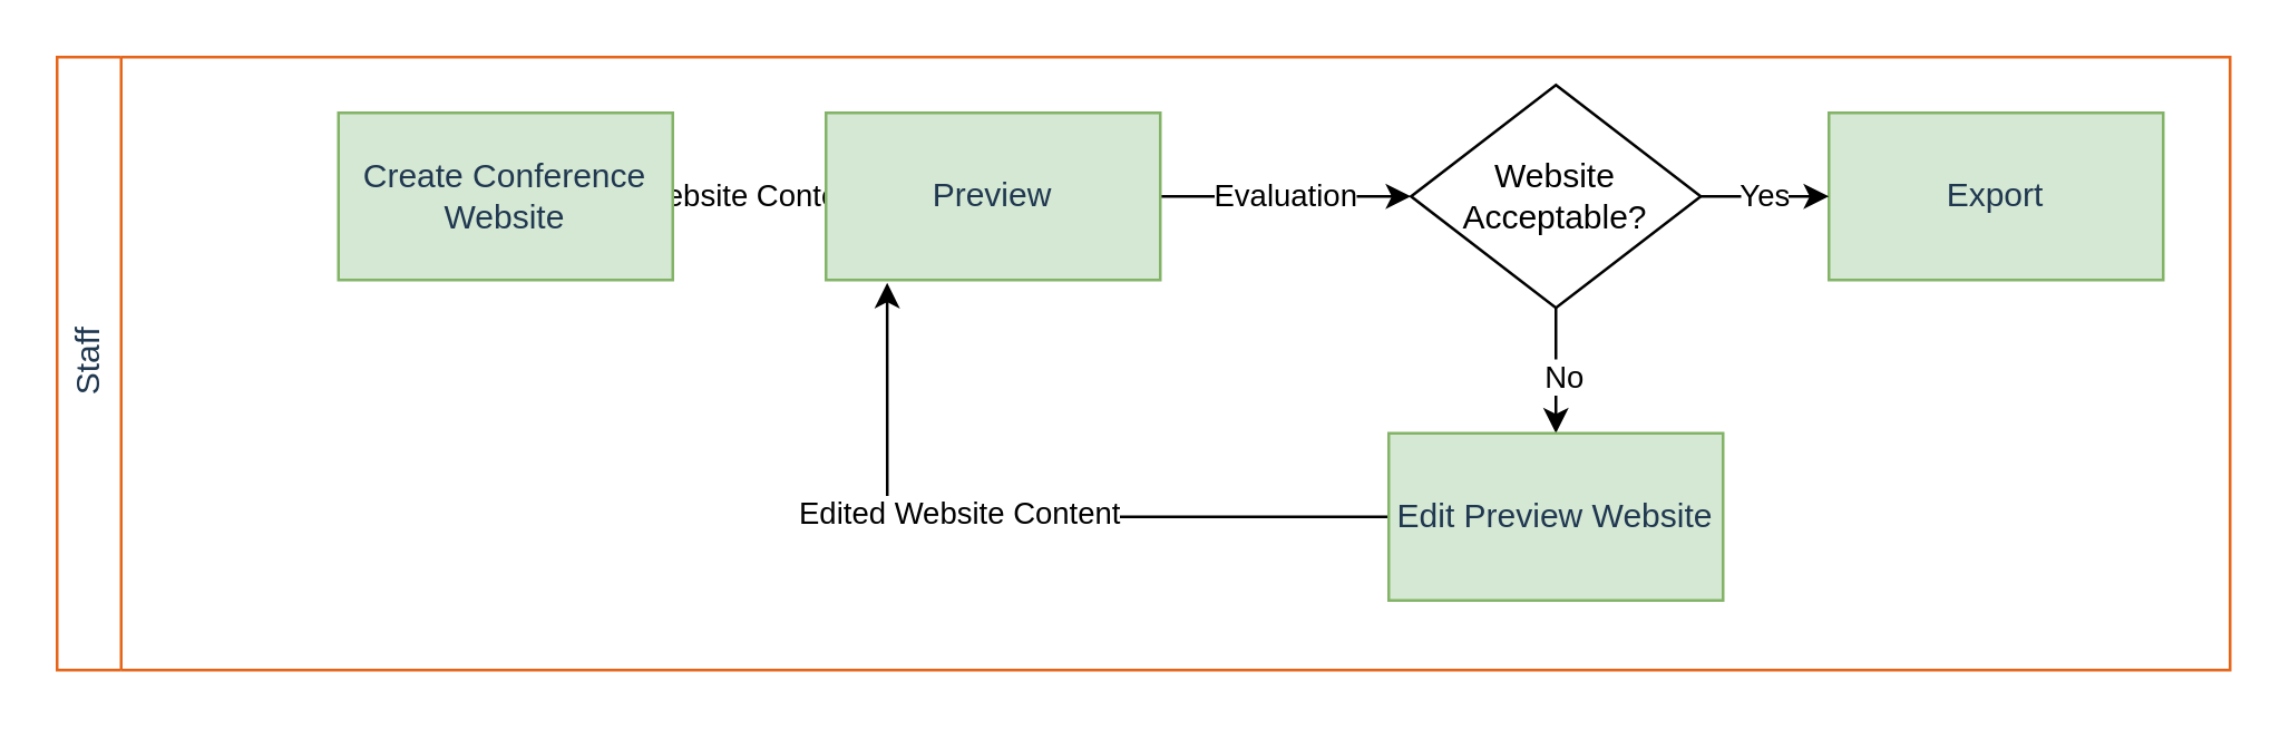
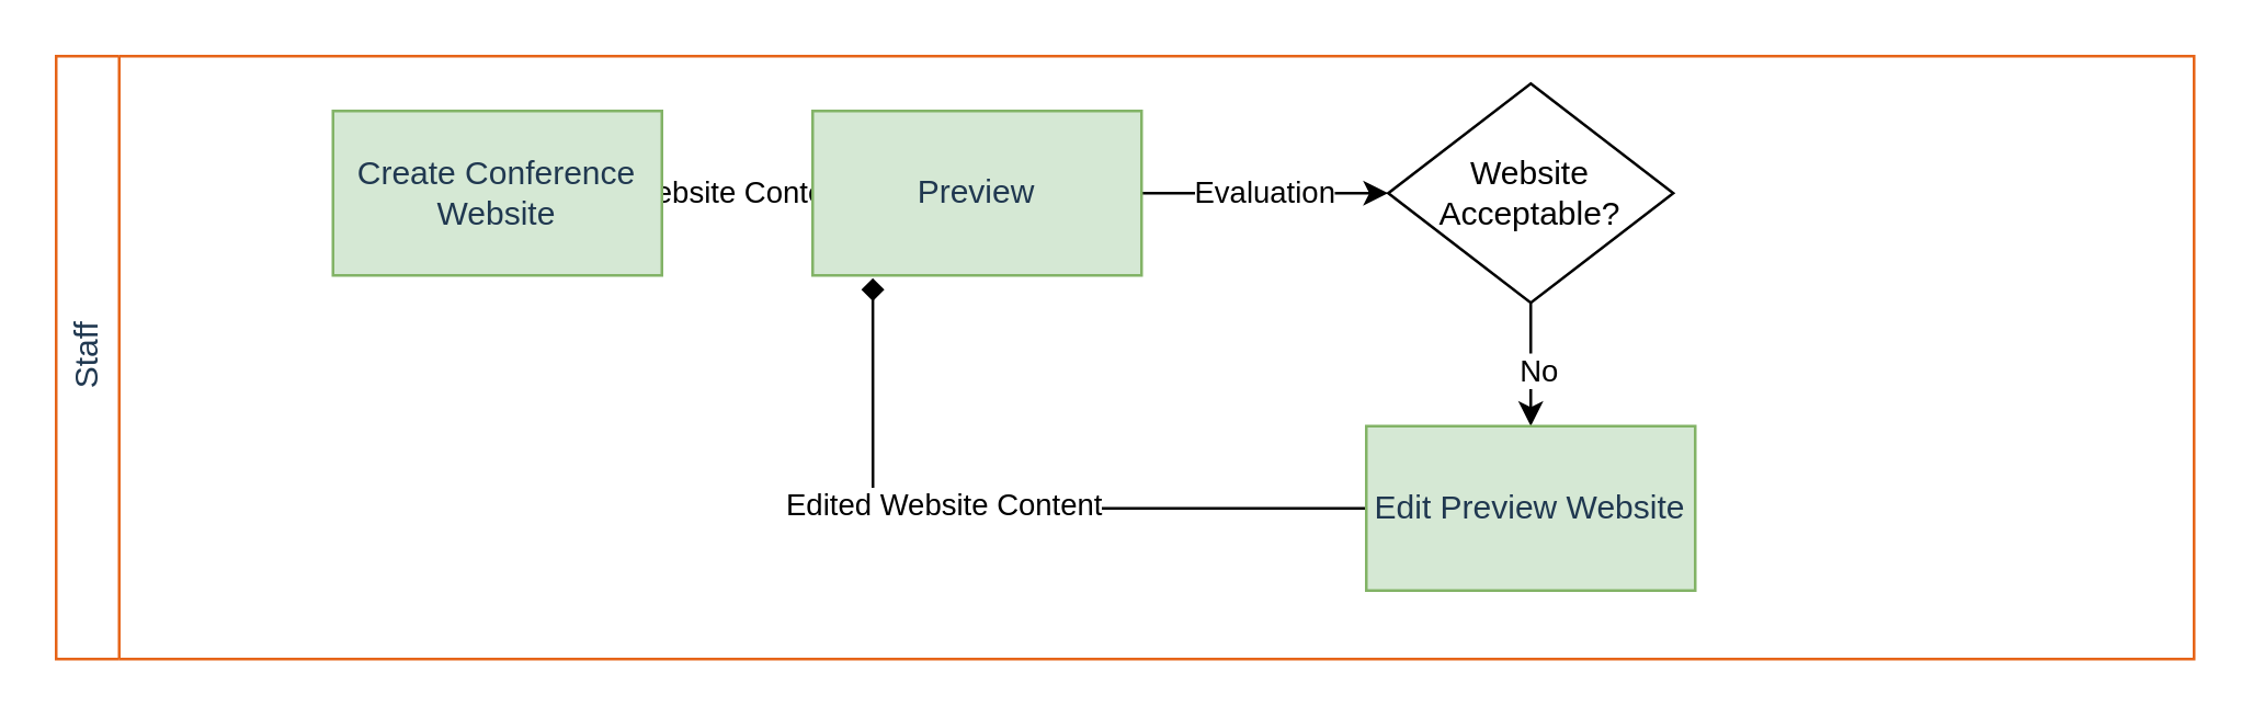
  <mxCell id="0" />
  <mxCell id="1" parent="0" />
  <mxCell id="2" value="&lt;span style=&quot;font-weight: normal;&quot;&gt;&lt;font color=&quot;#203850&quot;&gt;Staff&lt;/font&gt;&lt;/span&gt;" style="swimlane;horizontal=0;whiteSpace=wrap;html=1;strokeColor=#E66418;" vertex="1" parent="1"><mxGeometry x="20" y="20" width="780" height="220" as="geometry"><mxRectangle x="100" y="10" width="40" height="150" as="alternateBounds" /></mxGeometry></mxCell>
  <mxCell id="3" value="Website Content" style="edgeStyle=orthogonalEdgeStyle;rounded=0;orthogonalLoop=1;jettySize=auto;html=1;entryX=0;entryY=0.5;entryDx=0;entryDy=0;" edge="1" parent="2" source="4" target="6"><mxGeometry relative="1" as="geometry" /></mxCell>
  <mxCell id="4" value="&lt;font color=&quot;#203850&quot;&gt;Create Conference Website&lt;/font&gt;" style="rounded=0;whiteSpace=wrap;html=1;fillColor=#d5e8d4;strokeColor=#82b366;" vertex="1" parent="2"><mxGeometry x="101" y="20" width="120" height="60" as="geometry" /></mxCell>
  <mxCell id="5" value="Evaluation" style="edgeStyle=orthogonalEdgeStyle;rounded=0;orthogonalLoop=1;jettySize=auto;html=1;entryX=0;entryY=0.5;entryDx=0;entryDy=0;" edge="1" parent="2" source="6" target="11"><mxGeometry relative="1" as="geometry" /></mxCell>
  <mxCell id="6" value="&lt;font color=&quot;#203850&quot;&gt;Preview&lt;/font&gt;" style="rounded=0;whiteSpace=wrap;html=1;fillColor=#d5e8d4;strokeColor=#82b366;" vertex="1" parent="2"><mxGeometry x="276" y="20" width="120" height="60" as="geometry" /></mxCell>
- <mxCell id="7" value="&lt;font color=&quot;#203850&quot;&gt;Export&lt;/font&gt;" style="rounded=0;whiteSpace=wrap;html=1;fillColor=#d5e8d4;strokeColor=#82b366;" vertex="1" parent="2"><mxGeometry x="636" y="20" width="120" height="60" as="geometry" /></mxCell>
- <mxCell id="8" value="Yes" style="edgeStyle=orthogonalEdgeStyle;rounded=0;orthogonalLoop=1;jettySize=auto;html=1;" edge="1" parent="2" source="11" target="7"><mxGeometry relative="1" as="geometry" /></mxCell>
  <mxCell id="9" style="edgeStyle=orthogonalEdgeStyle;rounded=0;orthogonalLoop=1;jettySize=auto;html=1;" edge="1" parent="2" source="11" target="14"><mxGeometry relative="1" as="geometry"><Array as="points"><mxPoint x="538" y="140" /></Array></mxGeometry></mxCell>
  <mxCell id="10" value="No" style="edgeLabel;html=1;align=center;verticalAlign=middle;resizable=0;points=[];" vertex="1" connectable="0" parent="9"><mxGeometry x="0.084" y="2" relative="1" as="geometry"><mxPoint as="offset" /></mxGeometry></mxCell>
  <mxCell id="11" value="Website Acceptable?" style="rhombus;whiteSpace=wrap;html=1;" vertex="1" parent="2"><mxGeometry x="486" y="10" width="104" height="80" as="geometry" /></mxCell>
- <mxCell id="12" style="edgeStyle=orthogonalEdgeStyle;rounded=0;orthogonalLoop=1;jettySize=auto;html=1;entryX=0.183;entryY=1.017;entryDx=0;entryDy=0;entryPerimeter=0;" edge="1" parent="2" source="14" target="6"><mxGeometry relative="1" as="geometry" /></mxCell>
+ <mxCell id="12" style="edgeStyle=orthogonalEdgeStyle;rounded=0;orthogonalLoop=1;jettySize=auto;html=1;entryX=0.183;entryY=1.017;entryDx=0;entryDy=0;entryPerimeter=0;endArrow=diamond;" edge="1" parent="2" source="14" target="6"><mxGeometry relative="1" as="geometry" /></mxCell>
  <mxCell id="13" value="Edited Website Content" style="edgeLabel;html=1;align=center;verticalAlign=middle;resizable=0;points=[];" vertex="1" connectable="0" parent="12"><mxGeometry x="0.176" y="-2" relative="1" as="geometry"><mxPoint as="offset" /></mxGeometry></mxCell>
  <mxCell id="14" value="&lt;font color=&quot;#203850&quot;&gt;Edit Preview Website&lt;/font&gt;" style="rounded=0;whiteSpace=wrap;html=1;fillColor=#d5e8d4;strokeColor=#82b366;" vertex="1" parent="2"><mxGeometry x="478" y="135" width="120" height="60" as="geometry" /></mxCell>
